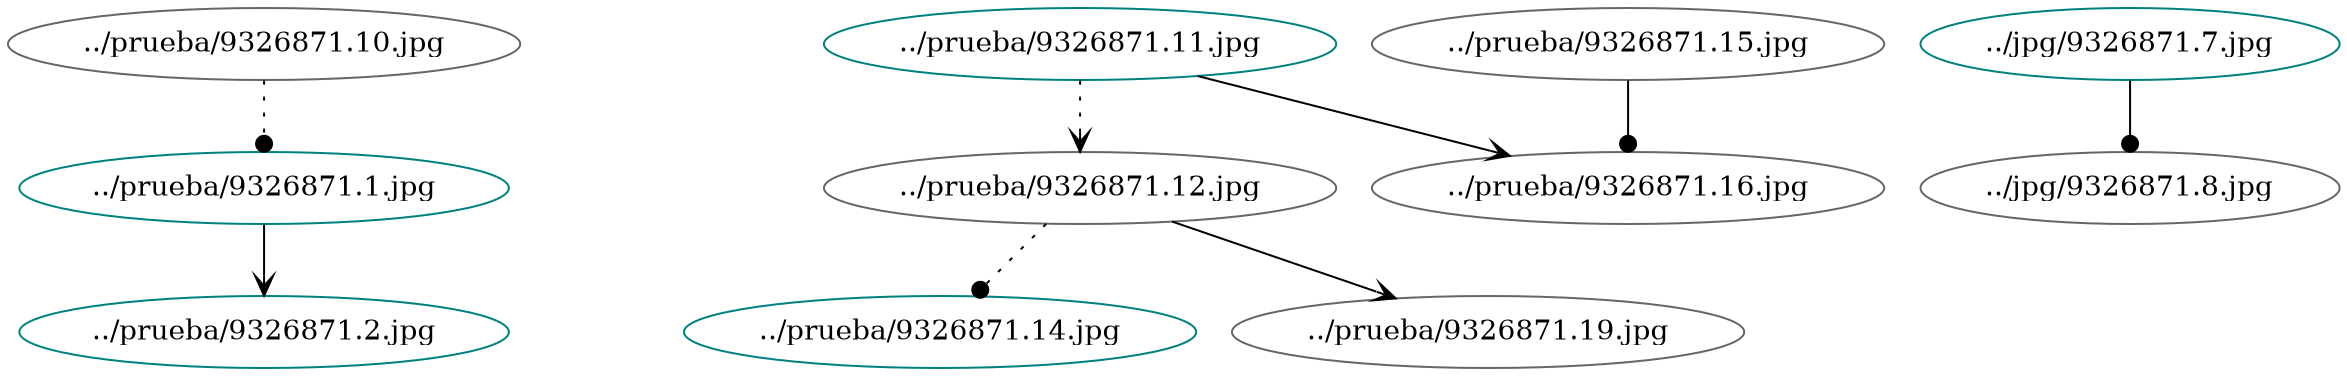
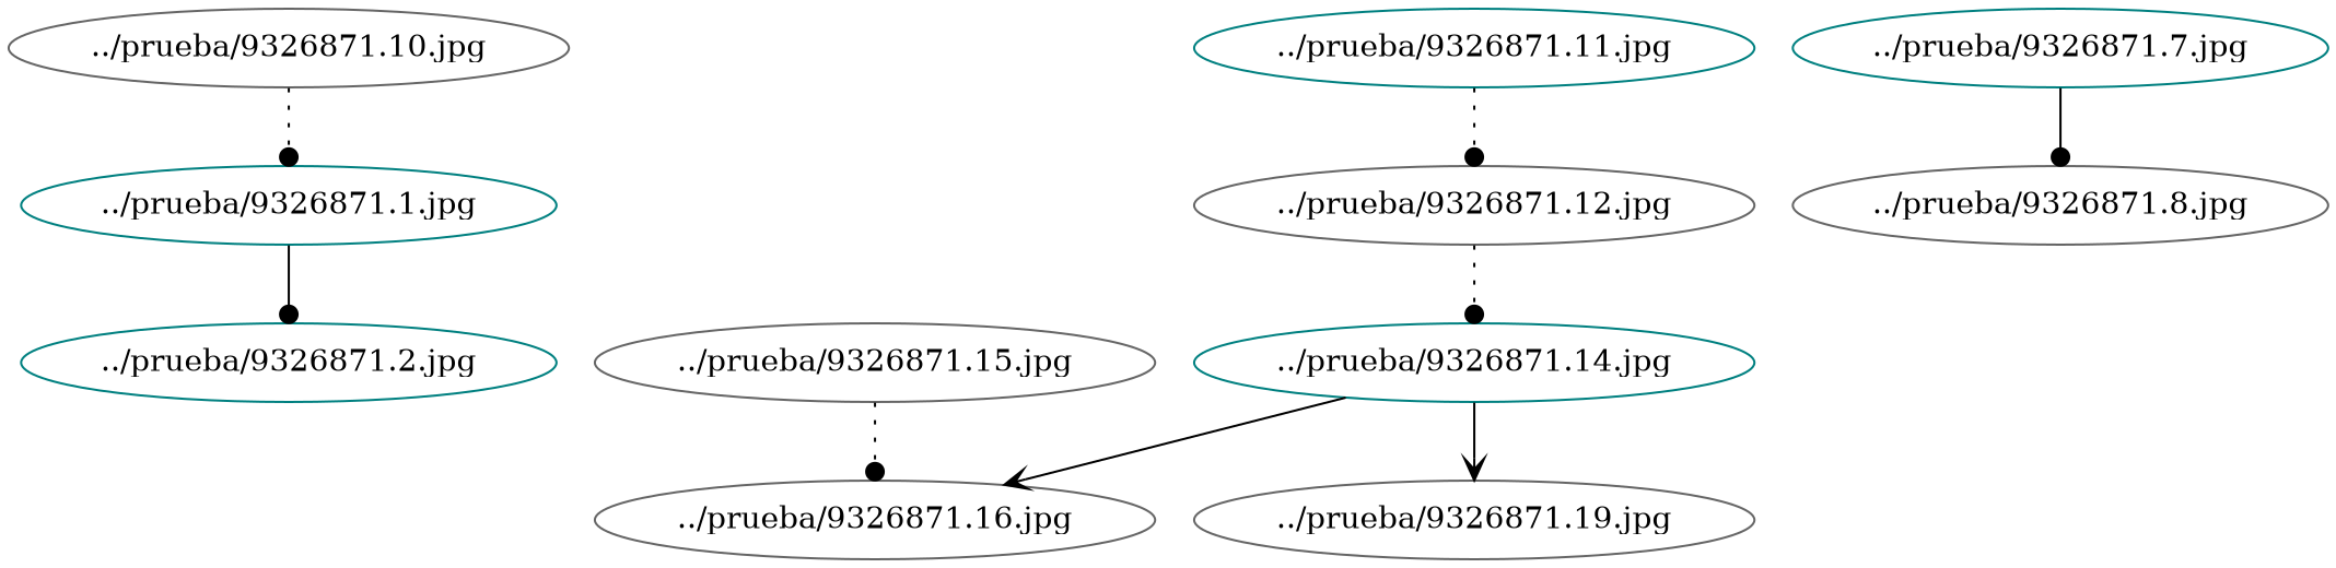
  digraph {
    node [color=gray40]
    edge [arrowhead=dot style=solid]
    "../prueba/9326871.1.jpg" [color=teal]
    "../prueba/9326871.10.jpg"
    "../prueba/9326871.2.jpg" [color=teal]
    "../prueba/9326871.11.jpg" [color=teal]
    "../prueba/9326871.12.jpg"
    "../prueba/9326871.14.jpg" [color=teal]
    "../prueba/9326871.16.jpg"
    "../prueba/9326871.19.jpg"
    "../prueba/9326871.15.jpg"
-   "../prueba/9326871.7.jpg" [color=teal label="../jpg/9326871.7.jpg"]
-   "../prueba/9326871.8.jpg" [label="../jpg/9326871.8.jpg"]
-   "../prueba/9326871.1.jpg" -> "../prueba/9326871.2.jpg" [arrowhead=vee]
+   "../prueba/9326871.7.jpg" [color=teal]
+   "../prueba/9326871.8.jpg"
+   "../prueba/9326871.1.jpg" -> "../prueba/9326871.2.jpg"
    "../prueba/9326871.10.jpg" -> "../prueba/9326871.1.jpg" [style=dotted]
-   "../prueba/9326871.11.jpg" -> "../prueba/9326871.12.jpg" [arrowhead=vee style=dotted]
+   "../prueba/9326871.11.jpg" -> "../prueba/9326871.12.jpg" [style=dotted]
    "../prueba/9326871.12.jpg" -> "../prueba/9326871.14.jpg" [style=dotted]
-   "../prueba/9326871.11.jpg" -> "../prueba/9326871.16.jpg" [arrowhead=vee]
-   "../prueba/9326871.12.jpg" -> "../prueba/9326871.19.jpg" [arrowhead=vee]
-   "../prueba/9326871.15.jpg" -> "../prueba/9326871.16.jpg"
+   "../prueba/9326871.14.jpg" -> "../prueba/9326871.16.jpg" [arrowhead=vee]
+   "../prueba/9326871.14.jpg" -> "../prueba/9326871.19.jpg" [arrowhead=vee]
+   "../prueba/9326871.15.jpg" -> "../prueba/9326871.16.jpg" [style=dotted]
    "../prueba/9326871.7.jpg" -> "../prueba/9326871.8.jpg"
  }
